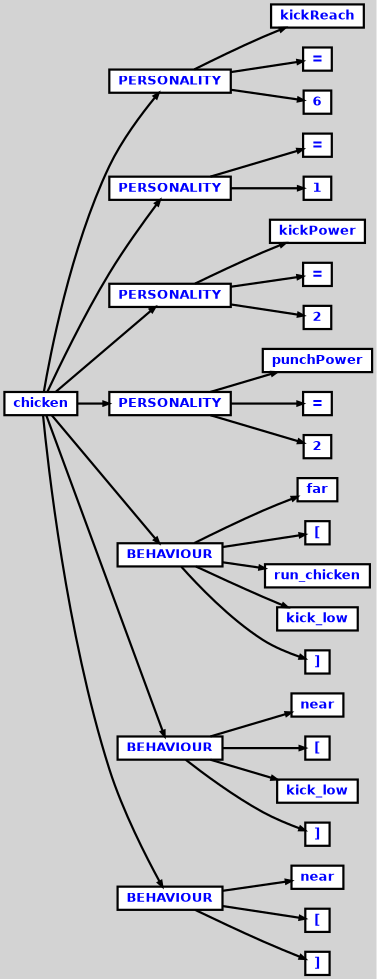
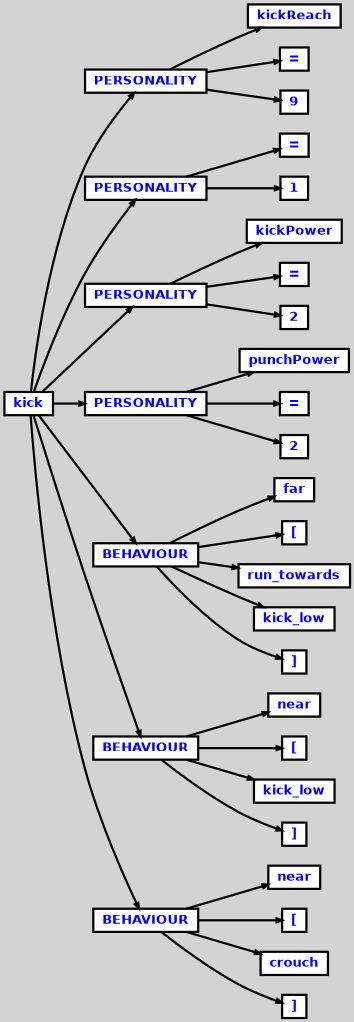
  digraph {
    bgcolor=lightgrey
    ordering=out
    rankdir=LR
    ranksep=.4
    node [color=black fillcolor=white fixedsize=false fontcolor=blue fontname="Helvetica-bold" fontsize=12 shape=box style="filled, solid, bold"]
    edge [arrowsize=.5 color=black style=bold]
-   n1 [height=.25 label=chicken width=.25]
+   n1 [height=.25 label=kick width=.25]
    n2 [height=.25 label=PERSONALITY width=.25]
    n3 [height=.25 label=PERSONALITY width=.25]
    n4 [height=.25 label=PERSONALITY width=.25]
    n5 [height=.25 label=PERSONALITY width=.25]
    n6 [height=.25 label=BEHAVIOUR width=.25]
    n7 [height=.25 label=BEHAVIOUR width=.25]
    n8 [height=.25 label=BEHAVIOUR width=.25]
    n9 [height=.25 label=kickReach width=.25]
    n10 [height=.25 label="=" width=.25]
-   n11 [height=.25 label=6 width=.25]
+   n11 [height=.25 label=9 width=.25]
    n12 [height=.25 label="=" width=.25]
    n13 [height=.25 label=1 width=.25]
    n14 [height=.25 label=kickPower width=.25]
    n15 [height=.25 label="=" width=.25]
    n16 [height=.25 label=2 width=.25]
    n17 [height=.25 label=punchPower width=.25]
    n18 [height=.25 label="=" width=.25]
    n19 [height=.25 label=2 width=.25]
    n20 [height=.25 label=far width=.25]
    n21 [height=.25 label="[" width=.25]
-   n22 [height=.25 label=run_chicken width=.25]
+   n22 [height=.25 label=run_towards width=.25]
    n23 [height=.25 label=kick_low width=.25]
    n24 [height=.25 label="]" width=.25]
    n25 [height=.25 label=near width=.25]
    n26 [height=.25 label="[" width=.25]
    n27 [height=.25 label=kick_low width=.25]
    n28 [height=.25 label="]" width=.25]
    n29 [height=.25 label=near width=.25]
    n30 [height=.25 label="[" width=.25]
+   n31 [height=.25 label=crouch width=.25]
    n32 [height=.25 label="]" width=.25]
    n1 -> n2
    n1 -> n3
    n1 -> n4
    n1 -> n5
    n1 -> n6
    n1 -> n7
    n1 -> n8
    n2 -> n9
    n2 -> n10
    n2 -> n11
    n3 -> n12
    n3 -> n13
    n4 -> n14
    n4 -> n15
    n4 -> n16
    n5 -> n17
    n5 -> n18
    n5 -> n19
    n6 -> n20
    n6 -> n21
    n6 -> n22
    n6 -> n23
    n6 -> n24
    n7 -> n25
    n7 -> n26
    n7 -> n27
    n7 -> n28
    n8 -> n29
    n8 -> n30
+   n8 -> n31
    n8 -> n32
  }
